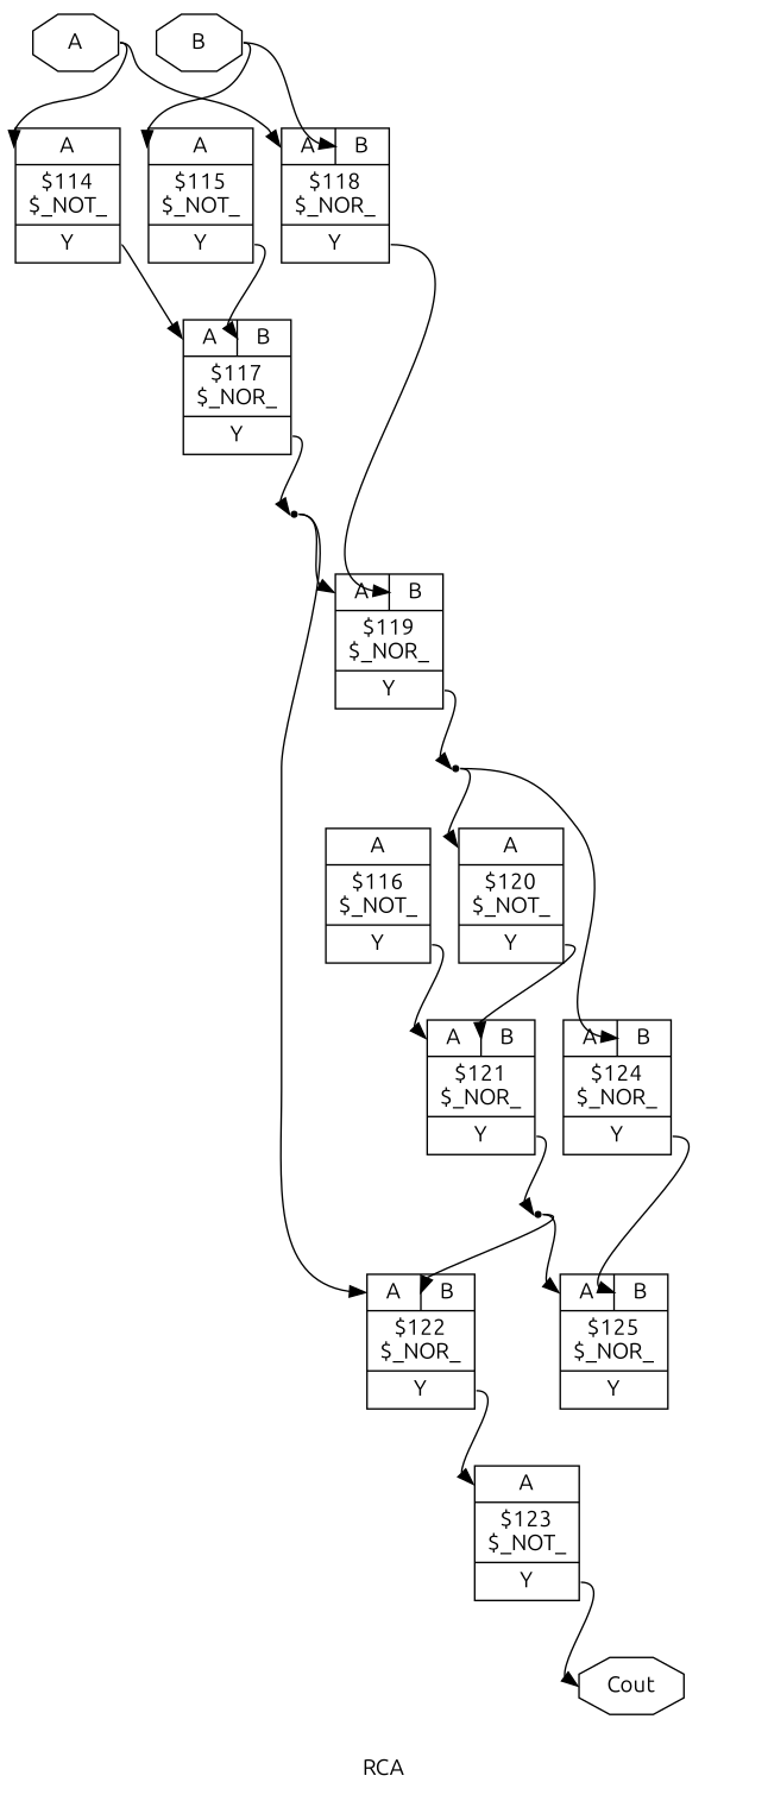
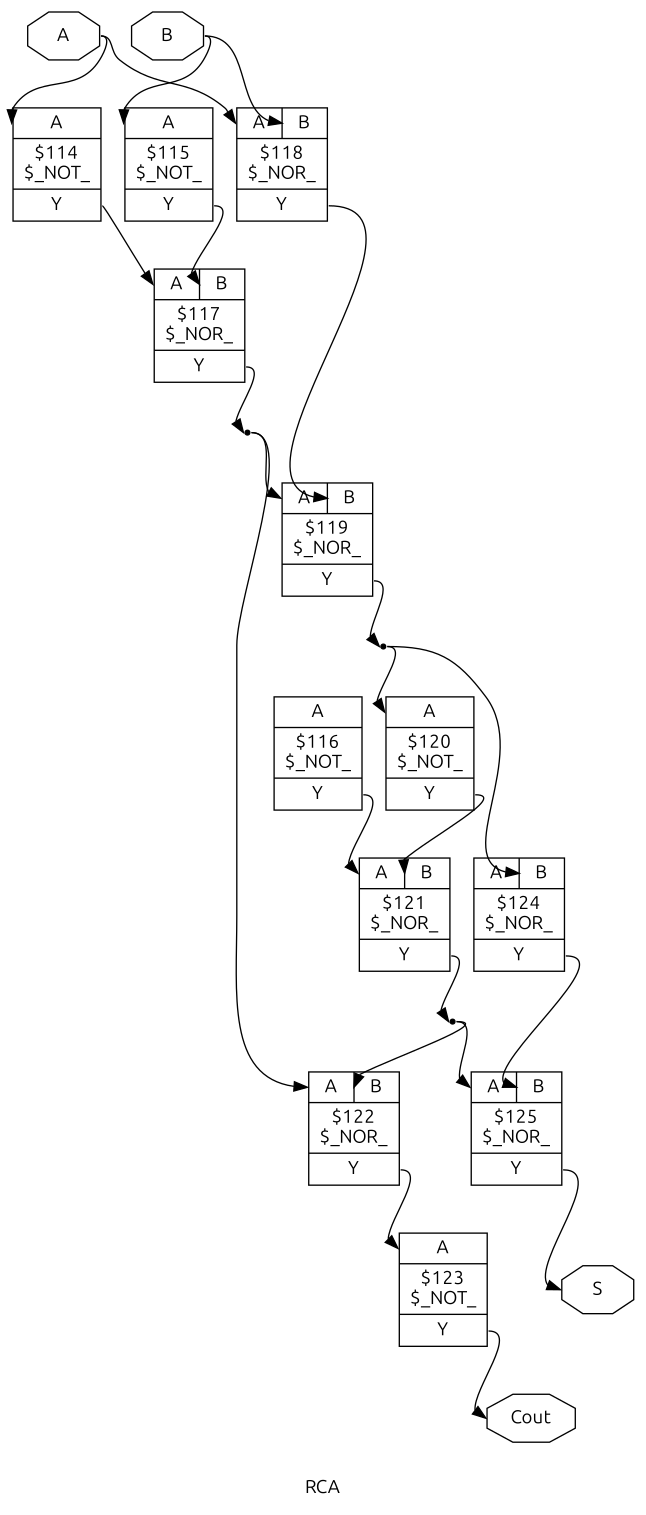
  digraph {
    fontname=Ubuntu
    label=RCA
    rankdir=TB
    remincross=true
    node [fontname=Ubuntu shape=record]
    edge [color=black fontname=Ubuntu headport="p11:w" tailport="p16:e"]
    n11 [color=black fontcolor=black label=A shape=octagon]
    c17 [label="{{<p11> A}|$114\n$_NOT_|{<p16> Y}}"]
    c21 [label="{{<p11> A|<p12> B}|$118\n$_NOR_|{<p16> Y}}"]
    c20 [label="{{<p11> A|<p12> B}|$117\n$_NOR_|{<p16> Y}}"]
    c22 [label="{{<p11> A|<p12> B}|$119\n$_NOR_|{<p16> Y}}"]
    n12 [color=black fontcolor=black label=B shape=octagon]
    c18 [label="{{<p11> A}|$115\n$_NOT_|{<p16> Y}}"]
    c19 [label="{{<p11> A}|$116\n$_NOT_|{<p16> Y}}"]
    c24 [label="{{<p11> A|<p12> B}|$121\n$_NOR_|{<p16> Y}}"]
    c27 [label="{{<p11> A|<p12> B}|$124\n$_NOR_|{<p16> Y}}"]
    c28 [label="{{<p11> A|<p12> B}|$125\n$_NOR_|{<p16> Y}}"]
    n14 [color=black fontcolor=black label=Cout shape=octagon]
+   n15 [color=black fontcolor=black label=S shape=octagon]
    n10 [shape=point]
    n4 [shape=point]
    c25 [label="{{<p11> A|<p12> B}|$122\n$_NOR_|{<p16> Y}}"]
    n2 [shape=point]
    c23 [label="{{<p11> A}|$120\n$_NOT_|{<p16> Y}}"]
    c26 [label="{{<p11> A}|$123\n$_NOT_|{<p16> Y}}"]
    n11 -> c17 [tailport=e]
    n11 -> c21 [tailport=e]
    c17 -> c20
    c21 -> c22 [headport="p12:w"]
    c20 -> n10 [headport=w]
    c22 -> n2 [headport=w]
    n12 -> c21 [headport="p12:w" tailport=e]
    n12 -> c18 [tailport=e]
    c18 -> c20 [headport="p12:w"]
    c19 -> c24
    c24 -> n4 [headport=w]
    c27 -> c28 [headport="p12:w"]
+   c28 -> n15 [headport=w]
    n10 -> c22 [tailport=e]
    n10 -> c25 [tailport=e]
    n4 -> c28 [tailport=e]
    n4 -> c25 [headport="p12:w" tailport=e]
    c25 -> c26
    n2 -> c27 [headport="p12:w" tailport=e]
    n2 -> c23 [tailport=e]
    c23 -> c24 [headport="p12:w"]
    c26 -> n14 [headport=w]
  }
